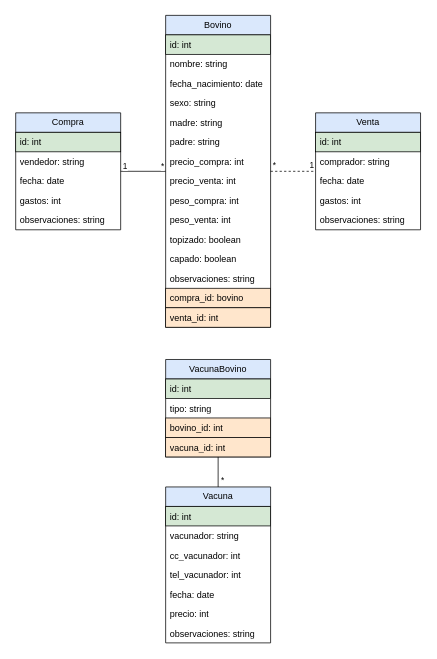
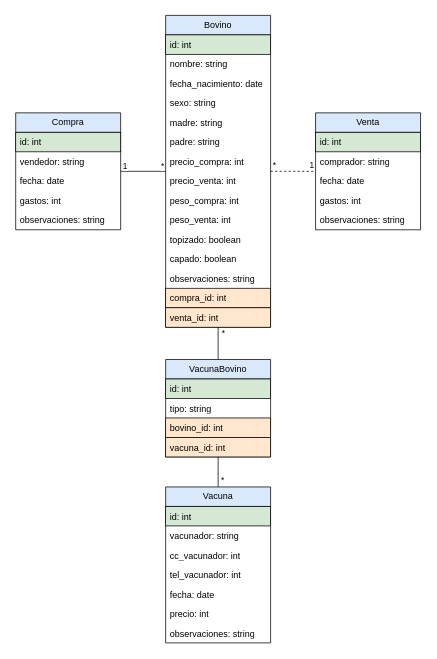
  <mxCell id="0" />
  <mxCell id="1" parent="0" />
  <mxCell id="2" value="&lt;div&gt;Bovino&lt;/div&gt;" style="swimlane;fontStyle=0;childLayout=stackLayout;horizontal=1;startSize=26;fillColor=#dae8fc;horizontalStack=0;resizeParent=1;resizeParentMax=0;resizeLast=0;collapsible=1;marginBottom=0;whiteSpace=wrap;html=1;strokeColor=#000000;" vertex="1" parent="1"><mxGeometry x="220" width="140" height="416" as="geometry" y="20" /></mxCell>
  <mxCell id="3" value="id: int" style="text;strokeColor=#000000;fillColor=#d5e8d4;align=left;verticalAlign=top;spacingLeft=4;spacingRight=4;overflow=hidden;rotatable=0;points=[[0,0.5],[1,0.5]];portConstraint=eastwest;whiteSpace=wrap;html=1;" vertex="1" parent="2"><mxGeometry y="26" width="140" height="26" as="geometry" /></mxCell>
  <mxCell id="4" value="nombre: string" style="text;strokeColor=none;fillColor=none;align=left;verticalAlign=top;spacingLeft=4;spacingRight=4;overflow=hidden;rotatable=0;points=[[0,0.5],[1,0.5]];portConstraint=eastwest;whiteSpace=wrap;html=1;" vertex="1" parent="2"><mxGeometry y="52" width="140" height="26" as="geometry" /></mxCell>
  <mxCell id="5" value="&lt;div&gt;fecha_nacimiento: date&lt;/div&gt;" style="text;strokeColor=none;fillColor=none;align=left;verticalAlign=top;spacingLeft=4;spacingRight=4;overflow=hidden;rotatable=0;points=[[0,0.5],[1,0.5]];portConstraint=eastwest;whiteSpace=wrap;html=1;" vertex="1" parent="2"><mxGeometry y="78" width="140" height="26" as="geometry" /></mxCell>
  <mxCell id="6" value="sexo: string" style="text;strokeColor=none;fillColor=none;align=left;verticalAlign=top;spacingLeft=4;spacingRight=4;overflow=hidden;rotatable=0;points=[[0,0.5],[1,0.5]];portConstraint=eastwest;whiteSpace=wrap;html=1;" vertex="1" parent="2"><mxGeometry y="104" width="140" height="26" as="geometry" /></mxCell>
  <mxCell id="7" value="madre: string" style="text;strokeColor=none;fillColor=none;align=left;verticalAlign=top;spacingLeft=4;spacingRight=4;overflow=hidden;rotatable=0;points=[[0,0.5],[1,0.5]];portConstraint=eastwest;whiteSpace=wrap;html=1;" vertex="1" parent="2"><mxGeometry y="130" width="140" height="26" as="geometry" /></mxCell>
  <mxCell id="8" value="padre: string" style="text;strokeColor=none;fillColor=none;align=left;verticalAlign=top;spacingLeft=4;spacingRight=4;overflow=hidden;rotatable=0;points=[[0,0.5],[1,0.5]];portConstraint=eastwest;whiteSpace=wrap;html=1;" vertex="1" parent="2"><mxGeometry y="156" width="140" height="26" as="geometry" /></mxCell>
  <mxCell id="9" value="precio_compra: int" style="text;strokeColor=none;fillColor=none;align=left;verticalAlign=top;spacingLeft=4;spacingRight=4;overflow=hidden;rotatable=0;points=[[0,0.5],[1,0.5]];portConstraint=eastwest;whiteSpace=wrap;html=1;" vertex="1" parent="2"><mxGeometry y="182" width="140" height="26" as="geometry" /></mxCell>
  <mxCell id="10" value="precio_venta: int" style="text;strokeColor=none;fillColor=none;align=left;verticalAlign=top;spacingLeft=4;spacingRight=4;overflow=hidden;rotatable=0;points=[[0,0.5],[1,0.5]];portConstraint=eastwest;whiteSpace=wrap;html=1;" vertex="1" parent="2"><mxGeometry y="208" width="140" height="26" as="geometry" /></mxCell>
  <mxCell id="11" value="peso_compra: int" style="text;strokeColor=none;fillColor=none;align=left;verticalAlign=top;spacingLeft=4;spacingRight=4;overflow=hidden;rotatable=0;points=[[0,0.5],[1,0.5]];portConstraint=eastwest;whiteSpace=wrap;html=1;" vertex="1" parent="2"><mxGeometry y="234" width="140" height="26" as="geometry" /></mxCell>
  <mxCell id="12" value="peso_venta: int" style="text;strokeColor=none;fillColor=none;align=left;verticalAlign=top;spacingLeft=4;spacingRight=4;overflow=hidden;rotatable=0;points=[[0,0.5],[1,0.5]];portConstraint=eastwest;whiteSpace=wrap;html=1;" vertex="1" parent="2"><mxGeometry y="260" width="140" height="26" as="geometry" /></mxCell>
  <mxCell id="13" value="topizado: boolean" style="text;strokeColor=none;fillColor=none;align=left;verticalAlign=top;spacingLeft=4;spacingRight=4;overflow=hidden;rotatable=0;points=[[0,0.5],[1,0.5]];portConstraint=eastwest;whiteSpace=wrap;html=1;" vertex="1" parent="2"><mxGeometry y="286" width="140" height="26" as="geometry" /></mxCell>
  <mxCell id="14" value="capado: boolean" style="text;strokeColor=none;fillColor=none;align=left;verticalAlign=top;spacingLeft=4;spacingRight=4;overflow=hidden;rotatable=0;points=[[0,0.5],[1,0.5]];portConstraint=eastwest;whiteSpace=wrap;html=1;" vertex="1" parent="2"><mxGeometry y="312" width="140" height="26" as="geometry" /></mxCell>
  <mxCell id="15" value="observaciones: string" style="text;strokeColor=none;fillColor=none;align=left;verticalAlign=top;spacingLeft=4;spacingRight=4;overflow=hidden;rotatable=0;points=[[0,0.5],[1,0.5]];portConstraint=eastwest;whiteSpace=wrap;html=1;" vertex="1" parent="2"><mxGeometry y="338" width="140" height="26" as="geometry" /></mxCell>
- <mxCell id="16" value="compra_id: bovino" style="text;strokeColor=#000000;fillColor=#ffe6cc;align=left;verticalAlign=top;spacingLeft=4;spacingRight=4;overflow=hidden;rotatable=0;points=[[0,0.5],[1,0.5]];portConstraint=eastwest;whiteSpace=wrap;html=1;" vertex="1" parent="2"><mxGeometry y="364" width="140" height="26" as="geometry" /></mxCell>
+ <mxCell id="16" value="compra_id: int" style="text;strokeColor=#000000;fillColor=#ffe6cc;align=left;verticalAlign=top;spacingLeft=4;spacingRight=4;overflow=hidden;rotatable=0;points=[[0,0.5],[1,0.5]];portConstraint=eastwest;whiteSpace=wrap;html=1;" vertex="1" parent="2"><mxGeometry y="364" width="140" height="26" as="geometry" /></mxCell>
  <mxCell id="17" value="venta_id: int" style="text;strokeColor=#000000;fillColor=#ffe6cc;align=left;verticalAlign=top;spacingLeft=4;spacingRight=4;overflow=hidden;rotatable=0;points=[[0,0.5],[1,0.5]];portConstraint=eastwest;whiteSpace=wrap;html=1;" vertex="1" parent="2"><mxGeometry y="390" width="140" height="26" as="geometry" /></mxCell>
  <mxCell id="18" value="&lt;div&gt;Compra&lt;/div&gt;" style="swimlane;fontStyle=0;childLayout=stackLayout;horizontal=1;startSize=26;fillColor=#dae8fc;horizontalStack=0;resizeParent=1;resizeParentMax=0;resizeLast=0;collapsible=1;marginBottom=0;whiteSpace=wrap;html=1;strokeColor=#000000;" vertex="1" parent="1"><mxGeometry y="150" width="140" height="156" as="geometry" x="20" /></mxCell>
  <mxCell id="19" value="id: int" style="text;strokeColor=#000000;fillColor=#d5e8d4;align=left;verticalAlign=top;spacingLeft=4;spacingRight=4;overflow=hidden;rotatable=0;points=[[0,0.5],[1,0.5]];portConstraint=eastwest;whiteSpace=wrap;html=1;" vertex="1" parent="18"><mxGeometry y="26" width="140" height="26" as="geometry" /></mxCell>
  <mxCell id="20" value="vendedor: string" style="text;strokeColor=none;fillColor=none;align=left;verticalAlign=top;spacingLeft=4;spacingRight=4;overflow=hidden;rotatable=0;points=[[0,0.5],[1,0.5]];portConstraint=eastwest;whiteSpace=wrap;html=1;" vertex="1" parent="18"><mxGeometry y="52" width="140" height="26" as="geometry" /></mxCell>
  <mxCell id="21" value="&lt;div&gt;fecha: date&lt;/div&gt;" style="text;strokeColor=none;fillColor=none;align=left;verticalAlign=top;spacingLeft=4;spacingRight=4;overflow=hidden;rotatable=0;points=[[0,0.5],[1,0.5]];portConstraint=eastwest;whiteSpace=wrap;html=1;" vertex="1" parent="18"><mxGeometry y="78" width="140" height="26" as="geometry" /></mxCell>
  <mxCell id="22" value="gastos: int" style="text;strokeColor=none;fillColor=none;align=left;verticalAlign=top;spacingLeft=4;spacingRight=4;overflow=hidden;rotatable=0;points=[[0,0.5],[1,0.5]];portConstraint=eastwest;whiteSpace=wrap;html=1;" vertex="1" parent="18"><mxGeometry y="104" width="140" height="26" as="geometry" /></mxCell>
  <mxCell id="23" value="observaciones: string" style="text;strokeColor=none;fillColor=none;align=left;verticalAlign=top;spacingLeft=4;spacingRight=4;overflow=hidden;rotatable=0;points=[[0,0.5],[1,0.5]];portConstraint=eastwest;whiteSpace=wrap;html=1;" vertex="1" parent="18"><mxGeometry y="130" width="140" height="26" as="geometry" /></mxCell>
  <mxCell id="24" value="Venta" style="swimlane;fontStyle=0;childLayout=stackLayout;horizontal=1;startSize=26;fillColor=#dae8fc;horizontalStack=0;resizeParent=1;resizeParentMax=0;resizeLast=0;collapsible=1;marginBottom=0;whiteSpace=wrap;html=1;strokeColor=#000000;" vertex="1" parent="1"><mxGeometry x="420" y="150" width="140" height="156" as="geometry" /></mxCell>
  <mxCell id="25" value="id: int" style="text;strokeColor=#000000;fillColor=#d5e8d4;align=left;verticalAlign=top;spacingLeft=4;spacingRight=4;overflow=hidden;rotatable=0;points=[[0,0.5],[1,0.5]];portConstraint=eastwest;whiteSpace=wrap;html=1;" vertex="1" parent="24"><mxGeometry y="26" width="140" height="26" as="geometry" /></mxCell>
  <mxCell id="26" value="comprador: string" style="text;strokeColor=none;fillColor=none;align=left;verticalAlign=top;spacingLeft=4;spacingRight=4;overflow=hidden;rotatable=0;points=[[0,0.5],[1,0.5]];portConstraint=eastwest;whiteSpace=wrap;html=1;" vertex="1" parent="24"><mxGeometry y="52" width="140" height="26" as="geometry" /></mxCell>
  <mxCell id="27" value="&lt;div&gt;fecha: date&lt;/div&gt;" style="text;strokeColor=none;fillColor=none;align=left;verticalAlign=top;spacingLeft=4;spacingRight=4;overflow=hidden;rotatable=0;points=[[0,0.5],[1,0.5]];portConstraint=eastwest;whiteSpace=wrap;html=1;" vertex="1" parent="24"><mxGeometry y="78" width="140" height="26" as="geometry" /></mxCell>
  <mxCell id="28" value="gastos: int" style="text;strokeColor=none;fillColor=none;align=left;verticalAlign=top;spacingLeft=4;spacingRight=4;overflow=hidden;rotatable=0;points=[[0,0.5],[1,0.5]];portConstraint=eastwest;whiteSpace=wrap;html=1;" vertex="1" parent="24"><mxGeometry y="104" width="140" height="26" as="geometry" /></mxCell>
  <mxCell id="29" value="observaciones: string" style="text;strokeColor=none;fillColor=none;align=left;verticalAlign=top;spacingLeft=4;spacingRight=4;overflow=hidden;rotatable=0;points=[[0,0.5],[1,0.5]];portConstraint=eastwest;whiteSpace=wrap;html=1;" vertex="1" parent="24"><mxGeometry y="130" width="140" height="26" as="geometry" /></mxCell>
  <mxCell id="30" value="" style="endArrow=none;html=1;rounded=0;" edge="1" parent="1" source="2" target="18"><mxGeometry relative="1" as="geometry"><mxPoint x="360" y="230" as="sourcePoint" /><mxPoint x="460" y="250" as="targetPoint" /></mxGeometry></mxCell>
  <mxCell id="31" value="1" style="edgeLabel;html=1;align=center;verticalAlign=middle;resizable=0;points=[];" vertex="1" connectable="0" parent="30"><mxGeometry x="0.868" relative="1" as="geometry"><mxPoint x="1" y="-8" as="offset" /></mxGeometry></mxCell>
  <mxCell id="32" value="*" style="edgeLabel;html=1;align=center;verticalAlign=middle;resizable=0;points=[];" vertex="1" connectable="0" parent="30"><mxGeometry x="-0.863" relative="1" as="geometry"><mxPoint x="-1" y="-8" as="offset" /></mxGeometry></mxCell>
  <mxCell id="33" value="" style="endArrow=none;html=1;rounded=0;dashed=1;" edge="1" parent="1" source="2" target="24"><mxGeometry relative="1" as="geometry"><mxPoint x="380" y="250" as="sourcePoint" /><mxPoint x="480" y="270" as="targetPoint" /></mxGeometry></mxCell>
  <mxCell id="34" value="1" style="edgeLabel;html=1;align=center;verticalAlign=middle;resizable=0;points=[];" vertex="1" connectable="0" parent="33"><mxGeometry x="0.842" relative="1" as="geometry"><mxPoint x="-1" y="-9" as="offset" /></mxGeometry></mxCell>
  <mxCell id="35" value="*" style="edgeLabel;html=1;align=center;verticalAlign=middle;resizable=0;points=[];" vertex="1" connectable="0" parent="33"><mxGeometry x="-0.894" relative="1" as="geometry"><mxPoint x="1" y="-9" as="offset" /></mxGeometry></mxCell>
  <mxCell id="36" value="Vacuna" style="swimlane;fontStyle=0;childLayout=stackLayout;horizontal=1;startSize=26;fillColor=#dae8fc;horizontalStack=0;resizeParent=1;resizeParentMax=0;resizeLast=0;collapsible=1;marginBottom=0;whiteSpace=wrap;html=1;strokeColor=#000000;" vertex="1" parent="1"><mxGeometry x="220" y="649" width="140" height="208" as="geometry" /></mxCell>
  <mxCell id="37" value="id: int" style="text;strokeColor=#000000;fillColor=#d5e8d4;align=left;verticalAlign=top;spacingLeft=4;spacingRight=4;overflow=hidden;rotatable=0;points=[[0,0.5],[1,0.5]];portConstraint=eastwest;whiteSpace=wrap;html=1;" vertex="1" parent="36"><mxGeometry y="26" width="140" height="26" as="geometry" /></mxCell>
  <mxCell id="38" value="vacunador: string" style="text;strokeColor=none;fillColor=none;align=left;verticalAlign=top;spacingLeft=4;spacingRight=4;overflow=hidden;rotatable=0;points=[[0,0.5],[1,0.5]];portConstraint=eastwest;whiteSpace=wrap;html=1;" vertex="1" parent="36"><mxGeometry y="52" width="140" height="26" as="geometry" /></mxCell>
  <mxCell id="39" value="cc_vacunador: int" style="text;strokeColor=none;fillColor=none;align=left;verticalAlign=top;spacingLeft=4;spacingRight=4;overflow=hidden;rotatable=0;points=[[0,0.5],[1,0.5]];portConstraint=eastwest;whiteSpace=wrap;html=1;" vertex="1" parent="36"><mxGeometry y="78" width="140" height="26" as="geometry" /></mxCell>
  <mxCell id="40" value="tel_vacunador: int" style="text;strokeColor=none;fillColor=none;align=left;verticalAlign=top;spacingLeft=4;spacingRight=4;overflow=hidden;rotatable=0;points=[[0,0.5],[1,0.5]];portConstraint=eastwest;whiteSpace=wrap;html=1;" vertex="1" parent="36"><mxGeometry y="104" width="140" height="26" as="geometry" /></mxCell>
  <mxCell id="41" value="fecha: date" style="text;strokeColor=none;fillColor=none;align=left;verticalAlign=top;spacingLeft=4;spacingRight=4;overflow=hidden;rotatable=0;points=[[0,0.5],[1,0.5]];portConstraint=eastwest;whiteSpace=wrap;html=1;" vertex="1" parent="36"><mxGeometry y="130" width="140" height="26" as="geometry" /></mxCell>
  <mxCell id="42" value="precio: int" style="text;strokeColor=none;fillColor=none;align=left;verticalAlign=top;spacingLeft=4;spacingRight=4;overflow=hidden;rotatable=0;points=[[0,0.5],[1,0.5]];portConstraint=eastwest;whiteSpace=wrap;html=1;" vertex="1" parent="36"><mxGeometry y="156" width="140" height="26" as="geometry" /></mxCell>
  <mxCell id="43" value="observaciones: string" style="text;strokeColor=none;fillColor=none;align=left;verticalAlign=top;spacingLeft=4;spacingRight=4;overflow=hidden;rotatable=0;points=[[0,0.5],[1,0.5]];portConstraint=eastwest;whiteSpace=wrap;html=1;" vertex="1" parent="36"><mxGeometry y="182" width="140" height="26" as="geometry" /></mxCell>
  <mxCell id="44" value="VacunaBovino" style="swimlane;fontStyle=0;childLayout=stackLayout;horizontal=1;startSize=26;fillColor=#dae8fc;horizontalStack=0;resizeParent=1;resizeParentMax=0;resizeLast=0;collapsible=1;marginBottom=0;whiteSpace=wrap;html=1;strokeColor=#000000;" vertex="1" parent="1"><mxGeometry x="220" y="479" width="140" height="130" as="geometry" /></mxCell>
  <mxCell id="45" value="id: int" style="text;strokeColor=#000000;fillColor=#d5e8d4;align=left;verticalAlign=top;spacingLeft=4;spacingRight=4;overflow=hidden;rotatable=0;points=[[0,0.5],[1,0.5]];portConstraint=eastwest;whiteSpace=wrap;html=1;" vertex="1" parent="44"><mxGeometry y="26" width="140" height="26" as="geometry" /></mxCell>
  <mxCell id="46" value="tipo: string" style="text;strokeColor=none;fillColor=none;align=left;verticalAlign=top;spacingLeft=4;spacingRight=4;overflow=hidden;rotatable=0;points=[[0,0.5],[1,0.5]];portConstraint=eastwest;whiteSpace=wrap;html=1;" vertex="1" parent="44"><mxGeometry y="52" width="140" height="26" as="geometry" /></mxCell>
  <mxCell id="47" value="bovino_id: int" style="text;strokeColor=#000000;fillColor=#ffe6cc;align=left;verticalAlign=top;spacingLeft=4;spacingRight=4;overflow=hidden;rotatable=0;points=[[0,0.5],[1,0.5]];portConstraint=eastwest;whiteSpace=wrap;html=1;" vertex="1" parent="44"><mxGeometry y="78" width="140" height="26" as="geometry" /></mxCell>
  <mxCell id="48" value="vacuna_id: int" style="text;strokeColor=#000000;fillColor=#ffe6cc;align=left;verticalAlign=top;spacingLeft=4;spacingRight=4;overflow=hidden;rotatable=0;points=[[0,0.5],[1,0.5]];portConstraint=eastwest;whiteSpace=wrap;html=1;" vertex="1" parent="44"><mxGeometry y="104" width="140" height="26" as="geometry" /></mxCell>
+ <mxCell id="49" value="" style="endArrow=none;html=1;rounded=0;" edge="1" parent="1" source="2" target="44"><mxGeometry relative="1" as="geometry"><mxPoint x="430" y="270" as="sourcePoint" /><mxPoint x="540" y="370" as="targetPoint" /></mxGeometry></mxCell>
+ <mxCell id="50" value="*" style="edgeLabel;html=1;align=center;verticalAlign=middle;resizable=0;points=[];" connectable="0" vertex="1" parent="49"><mxGeometry x="-0.894" relative="1" as="geometry"><mxPoint x="6" y="5" as="offset" /></mxGeometry></mxCell>
  <mxCell id="51" value="" style="endArrow=none;html=1;rounded=0;" edge="1" parent="1" source="36" target="44"><mxGeometry relative="1" as="geometry"><mxPoint x="470" y="427.5" as="sourcePoint" /><mxPoint x="530" y="427.5" as="targetPoint" /></mxGeometry></mxCell>
  <mxCell id="52" value="*" style="edgeLabel;html=1;align=center;verticalAlign=middle;resizable=0;points=[];" connectable="0" vertex="1" parent="51"><mxGeometry x="-0.894" relative="1" as="geometry"><mxPoint x="5" y="-8" as="offset" /></mxGeometry></mxCell>
